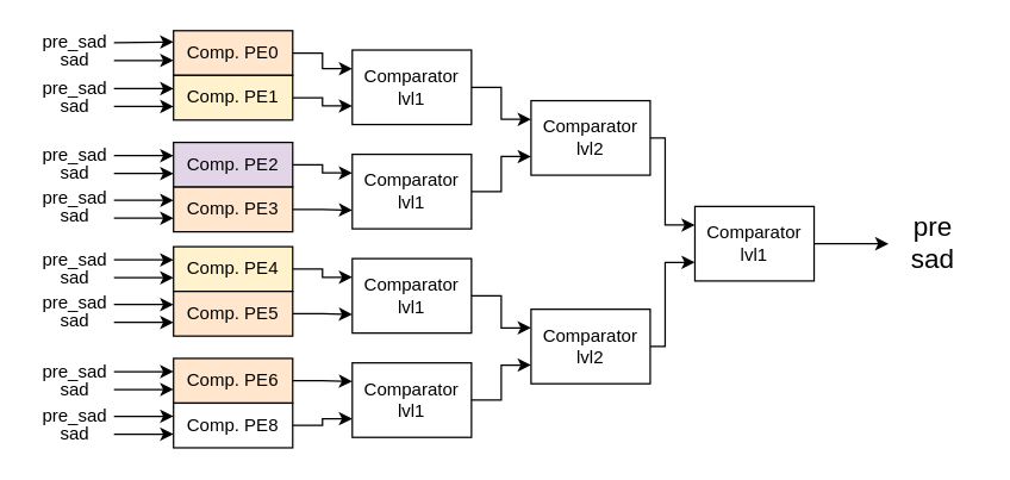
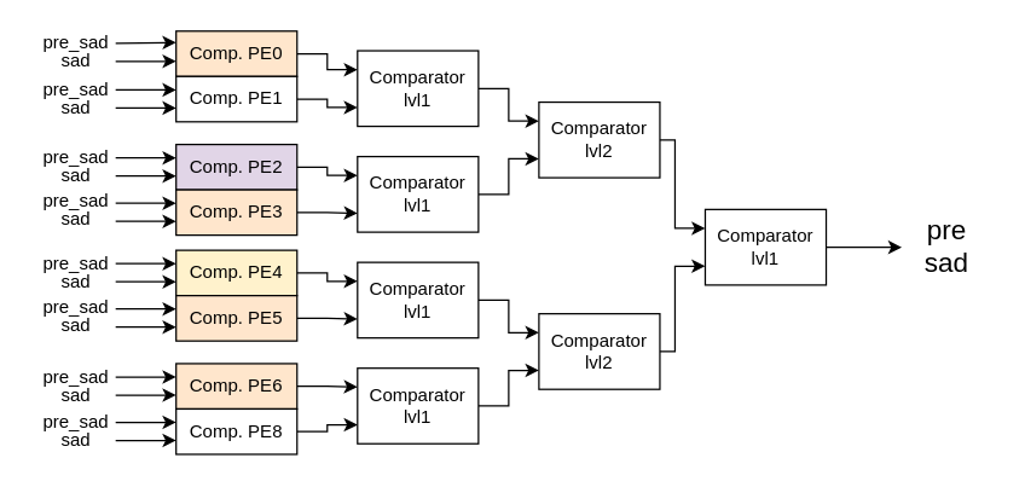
  <mxCell id="0" />
  <mxCell id="1" parent="0" />
  <mxCell id="2" style="edgeStyle=orthogonalEdgeStyle;rounded=0;orthogonalLoop=1;jettySize=auto;html=1;entryX=0;entryY=0.25;entryDx=0;entryDy=0;" edge="1" parent="1" source="3" target="11"><mxGeometry relative="1" as="geometry" /></mxCell>
  <mxCell id="3" value="Comparator&lt;div&gt;lvl1&lt;/div&gt;" style="rounded=0;whiteSpace=wrap;html=1;" vertex="1" parent="1"><mxGeometry x="236" y="33" width="80" height="50" as="geometry" /></mxCell>
  <mxCell id="4" style="edgeStyle=orthogonalEdgeStyle;rounded=0;orthogonalLoop=1;jettySize=auto;html=1;entryX=0;entryY=0.75;entryDx=0;entryDy=0;" edge="1" parent="1" source="5" target="11"><mxGeometry relative="1" as="geometry" /></mxCell>
  <mxCell id="5" value="Comparator&lt;div&gt;lvl1&lt;/div&gt;" style="rounded=0;whiteSpace=wrap;html=1;" vertex="1" parent="1"><mxGeometry x="236" y="103" width="80" height="50" as="geometry" /></mxCell>
  <mxCell id="6" style="edgeStyle=orthogonalEdgeStyle;rounded=0;orthogonalLoop=1;jettySize=auto;html=1;entryX=0;entryY=0.25;entryDx=0;entryDy=0;" edge="1" parent="1" source="7" target="13"><mxGeometry relative="1" as="geometry" /></mxCell>
  <mxCell id="7" value="Comparator&lt;div&gt;lvl1&lt;/div&gt;" style="rounded=0;whiteSpace=wrap;html=1;" vertex="1" parent="1"><mxGeometry x="236" y="173" width="80" height="50" as="geometry" /></mxCell>
  <mxCell id="8" style="edgeStyle=orthogonalEdgeStyle;rounded=0;orthogonalLoop=1;jettySize=auto;html=1;entryX=0;entryY=0.75;entryDx=0;entryDy=0;" edge="1" parent="1" source="9" target="13"><mxGeometry relative="1" as="geometry" /></mxCell>
  <mxCell id="9" value="Comparator&lt;div&gt;lvl1&lt;/div&gt;" style="rounded=0;whiteSpace=wrap;html=1;" vertex="1" parent="1"><mxGeometry x="236" y="243" width="80" height="50" as="geometry" /></mxCell>
  <mxCell id="10" style="edgeStyle=orthogonalEdgeStyle;rounded=0;orthogonalLoop=1;jettySize=auto;html=1;entryX=0;entryY=0.25;entryDx=0;entryDy=0;" edge="1" parent="1" source="11" target="15"><mxGeometry relative="1" as="geometry"><Array as="points"><mxPoint x="446" y="92" /><mxPoint x="446" y="151" /></Array></mxGeometry></mxCell>
  <mxCell id="11" value="Comparator&lt;div&gt;lvl2&lt;/div&gt;" style="rounded=0;whiteSpace=wrap;html=1;" vertex="1" parent="1"><mxGeometry x="356" y="67" width="80" height="50" as="geometry" /></mxCell>
  <mxCell id="12" style="edgeStyle=orthogonalEdgeStyle;rounded=0;orthogonalLoop=1;jettySize=auto;html=1;entryX=0;entryY=0.75;entryDx=0;entryDy=0;" edge="1" parent="1" source="13" target="15"><mxGeometry relative="1" as="geometry"><Array as="points"><mxPoint x="446" y="232" /><mxPoint x="446" y="176" /></Array></mxGeometry></mxCell>
  <mxCell id="13" value="Comparator&lt;div&gt;lvl2&lt;/div&gt;" style="rounded=0;whiteSpace=wrap;html=1;" vertex="1" parent="1"><mxGeometry x="356" y="207" width="80" height="50" as="geometry" /></mxCell>
  <mxCell id="14" style="edgeStyle=orthogonalEdgeStyle;rounded=0;orthogonalLoop=1;jettySize=auto;html=1;" edge="1" parent="1" source="15"><mxGeometry relative="1" as="geometry"><mxPoint x="596" y="163" as="targetPoint" /></mxGeometry></mxCell>
  <mxCell id="15" value="Comparator&lt;div&gt;lvl1&lt;/div&gt;" style="rounded=0;whiteSpace=wrap;html=1;" vertex="1" parent="1"><mxGeometry x="466" y="138" width="80" height="50" as="geometry" /></mxCell>
  <mxCell id="16" value="&lt;font style=&quot;font-size: 18px;&quot;&gt;pre sad&lt;/font&gt;" style="text;html=1;align=center;verticalAlign=middle;whiteSpace=wrap;rounded=0;" vertex="1" parent="1"><mxGeometry x="596" y="148" width="60" height="30" as="geometry" /></mxCell>
  <mxCell id="17" style="edgeStyle=orthogonalEdgeStyle;rounded=0;orthogonalLoop=1;jettySize=auto;html=1;entryX=0;entryY=0.25;entryDx=0;entryDy=0;" edge="1" parent="1" source="18" target="3"><mxGeometry relative="1" as="geometry" /></mxCell>
  <mxCell id="18" value="Comp. PE0" style="rounded=0;whiteSpace=wrap;html=1;fillColor=#ffe6cc;" vertex="1" parent="1"><mxGeometry x="116" y="20" width="80" height="30" as="geometry" /></mxCell>
  <mxCell id="19" style="edgeStyle=orthogonalEdgeStyle;rounded=0;orthogonalLoop=1;jettySize=auto;html=1;entryX=0;entryY=0.75;entryDx=0;entryDy=0;" edge="1" parent="1" source="20" target="3"><mxGeometry relative="1" as="geometry" /></mxCell>
- <mxCell id="20" value="Comp. PE1" style="rounded=0;whiteSpace=wrap;html=1;fillColor=#fff2cc;" vertex="1" parent="1"><mxGeometry x="116" y="50" width="80" height="30" as="geometry" /></mxCell>
+ <mxCell id="20" value="Comp. PE1" style="rounded=0;whiteSpace=wrap;html=1;" vertex="1" parent="1"><mxGeometry x="116" y="50" width="80" height="30" as="geometry" /></mxCell>
  <mxCell id="21" style="edgeStyle=orthogonalEdgeStyle;rounded=0;orthogonalLoop=1;jettySize=auto;html=1;entryX=0;entryY=0.25;entryDx=0;entryDy=0;" edge="1" parent="1" source="22" target="5"><mxGeometry relative="1" as="geometry" /></mxCell>
  <mxCell id="22" value="Comp. PE2" style="rounded=0;whiteSpace=wrap;html=1;fillColor=#e1d5e7;" vertex="1" parent="1"><mxGeometry x="116" y="95" width="80" height="30" as="geometry" /></mxCell>
  <mxCell id="23" style="edgeStyle=orthogonalEdgeStyle;rounded=0;orthogonalLoop=1;jettySize=auto;html=1;entryX=0;entryY=0.75;entryDx=0;entryDy=0;" edge="1" parent="1" source="24" target="5"><mxGeometry relative="1" as="geometry" /></mxCell>
  <mxCell id="24" value="Comp. PE3" style="rounded=0;whiteSpace=wrap;html=1;fillColor=#ffe6cc;" vertex="1" parent="1"><mxGeometry x="116" y="125" width="80" height="30" as="geometry" /></mxCell>
  <mxCell id="25" style="edgeStyle=orthogonalEdgeStyle;rounded=0;orthogonalLoop=1;jettySize=auto;html=1;entryX=0;entryY=0.25;entryDx=0;entryDy=0;" edge="1" parent="1" source="26" target="7"><mxGeometry relative="1" as="geometry" /></mxCell>
  <mxCell id="26" value="Comp. PE4" style="rounded=0;whiteSpace=wrap;html=1;fillColor=#fff2cc;" vertex="1" parent="1"><mxGeometry x="116" y="165" width="80" height="30" as="geometry" /></mxCell>
  <mxCell id="27" style="edgeStyle=orthogonalEdgeStyle;rounded=0;orthogonalLoop=1;jettySize=auto;html=1;entryX=0;entryY=0.75;entryDx=0;entryDy=0;" edge="1" parent="1" source="28" target="7"><mxGeometry relative="1" as="geometry" /></mxCell>
  <mxCell id="28" value="Comp. PE5" style="rounded=0;whiteSpace=wrap;html=1;fillColor=#ffe6cc;" vertex="1" parent="1"><mxGeometry x="116" y="195" width="80" height="30" as="geometry" /></mxCell>
  <mxCell id="29" style="edgeStyle=orthogonalEdgeStyle;rounded=0;orthogonalLoop=1;jettySize=auto;html=1;entryX=0;entryY=0.25;entryDx=0;entryDy=0;" edge="1" parent="1" source="30" target="9"><mxGeometry relative="1" as="geometry" /></mxCell>
  <mxCell id="30" value="Comp. PE6" style="rounded=0;whiteSpace=wrap;html=1;fillColor=#ffe6cc;" vertex="1" parent="1"><mxGeometry x="116" y="240" width="80" height="30" as="geometry" /></mxCell>
  <mxCell id="31" style="edgeStyle=orthogonalEdgeStyle;rounded=0;orthogonalLoop=1;jettySize=auto;html=1;entryX=0;entryY=0.75;entryDx=0;entryDy=0;" edge="1" parent="1" source="32" target="9"><mxGeometry relative="1" as="geometry" /></mxCell>
  <mxCell id="32" value="Comp. PE8" style="rounded=0;whiteSpace=wrap;html=1;" vertex="1" parent="1"><mxGeometry x="116" y="270" width="80" height="30" as="geometry" /></mxCell>
  <mxCell id="33" value="" style="endArrow=classic;html=1;rounded=0;entryX=0;entryY=0.25;entryDx=0;entryDy=0;" edge="1" parent="1" target="18"><mxGeometry width="50" height="50" relative="1" as="geometry"><mxPoint x="76" y="28" as="sourcePoint" /><mxPoint x="86" y="30" as="targetPoint" /></mxGeometry></mxCell>
  <mxCell id="34" value="" style="endArrow=classic;html=1;rounded=0;entryX=0;entryY=0.25;entryDx=0;entryDy=0;" edge="1" parent="1"><mxGeometry width="50" height="50" relative="1" as="geometry"><mxPoint x="76" y="40" as="sourcePoint" /><mxPoint x="116" y="40" as="targetPoint" /></mxGeometry></mxCell>
  <mxCell id="35" value="" style="endArrow=classic;html=1;rounded=0;entryX=0;entryY=0.25;entryDx=0;entryDy=0;" edge="1" parent="1"><mxGeometry width="50" height="50" relative="1" as="geometry"><mxPoint x="76" y="58.86" as="sourcePoint" /><mxPoint x="116" y="58.86" as="targetPoint" /></mxGeometry></mxCell>
  <mxCell id="36" value="" style="endArrow=classic;html=1;rounded=0;entryX=0;entryY=0.25;entryDx=0;entryDy=0;" edge="1" parent="1"><mxGeometry width="50" height="50" relative="1" as="geometry"><mxPoint x="76" y="70.86" as="sourcePoint" /><mxPoint x="116" y="70.86" as="targetPoint" /></mxGeometry></mxCell>
  <mxCell id="37" value="" style="endArrow=classic;html=1;rounded=0;entryX=0;entryY=0.25;entryDx=0;entryDy=0;" edge="1" parent="1"><mxGeometry width="50" height="50" relative="1" as="geometry"><mxPoint x="76" y="103.86" as="sourcePoint" /><mxPoint x="116" y="103.86" as="targetPoint" /></mxGeometry></mxCell>
  <mxCell id="38" value="" style="endArrow=classic;html=1;rounded=0;entryX=0;entryY=0.25;entryDx=0;entryDy=0;" edge="1" parent="1"><mxGeometry width="50" height="50" relative="1" as="geometry"><mxPoint x="76" y="115.86" as="sourcePoint" /><mxPoint x="116" y="115.86" as="targetPoint" /></mxGeometry></mxCell>
  <mxCell id="39" value="" style="endArrow=classic;html=1;rounded=0;entryX=0;entryY=0.25;entryDx=0;entryDy=0;" edge="1" parent="1"><mxGeometry width="50" height="50" relative="1" as="geometry"><mxPoint x="76" y="133.86" as="sourcePoint" /><mxPoint x="116" y="133.86" as="targetPoint" /></mxGeometry></mxCell>
  <mxCell id="40" value="" style="endArrow=classic;html=1;rounded=0;entryX=0;entryY=0.25;entryDx=0;entryDy=0;" edge="1" parent="1"><mxGeometry width="50" height="50" relative="1" as="geometry"><mxPoint x="76" y="145.86" as="sourcePoint" /><mxPoint x="116" y="145.86" as="targetPoint" /></mxGeometry></mxCell>
  <mxCell id="41" value="" style="endArrow=classic;html=1;rounded=0;entryX=0;entryY=0.25;entryDx=0;entryDy=0;" edge="1" parent="1"><mxGeometry width="50" height="50" relative="1" as="geometry"><mxPoint x="76" y="173.86" as="sourcePoint" /><mxPoint x="116" y="173.86" as="targetPoint" /></mxGeometry></mxCell>
  <mxCell id="42" value="" style="endArrow=classic;html=1;rounded=0;entryX=0;entryY=0.25;entryDx=0;entryDy=0;" edge="1" parent="1"><mxGeometry width="50" height="50" relative="1" as="geometry"><mxPoint x="76" y="185.86" as="sourcePoint" /><mxPoint x="116" y="185.86" as="targetPoint" /></mxGeometry></mxCell>
  <mxCell id="43" value="" style="endArrow=classic;html=1;rounded=0;entryX=0;entryY=0.25;entryDx=0;entryDy=0;" edge="1" parent="1"><mxGeometry width="50" height="50" relative="1" as="geometry"><mxPoint x="76" y="203.86" as="sourcePoint" /><mxPoint x="116" y="203.86" as="targetPoint" /></mxGeometry></mxCell>
  <mxCell id="44" value="" style="endArrow=classic;html=1;rounded=0;entryX=0;entryY=0.25;entryDx=0;entryDy=0;" edge="1" parent="1"><mxGeometry width="50" height="50" relative="1" as="geometry"><mxPoint x="76" y="215.86" as="sourcePoint" /><mxPoint x="116" y="215.86" as="targetPoint" /></mxGeometry></mxCell>
  <mxCell id="45" value="" style="endArrow=classic;html=1;rounded=0;entryX=0;entryY=0.25;entryDx=0;entryDy=0;" edge="1" parent="1"><mxGeometry width="50" height="50" relative="1" as="geometry"><mxPoint x="76" y="248.86" as="sourcePoint" /><mxPoint x="116" y="248.86" as="targetPoint" /></mxGeometry></mxCell>
  <mxCell id="46" value="" style="endArrow=classic;html=1;rounded=0;entryX=0;entryY=0.25;entryDx=0;entryDy=0;" edge="1" parent="1"><mxGeometry width="50" height="50" relative="1" as="geometry"><mxPoint x="76" y="260.86" as="sourcePoint" /><mxPoint x="116" y="260.86" as="targetPoint" /></mxGeometry></mxCell>
  <mxCell id="47" value="" style="endArrow=classic;html=1;rounded=0;entryX=0;entryY=0.25;entryDx=0;entryDy=0;" edge="1" parent="1"><mxGeometry width="50" height="50" relative="1" as="geometry"><mxPoint x="76" y="278.86" as="sourcePoint" /><mxPoint x="116" y="278.86" as="targetPoint" /></mxGeometry></mxCell>
  <mxCell id="48" value="" style="endArrow=classic;html=1;rounded=0;entryX=0;entryY=0.25;entryDx=0;entryDy=0;" edge="1" parent="1"><mxGeometry width="50" height="50" relative="1" as="geometry"><mxPoint x="76" y="290.86" as="sourcePoint" /><mxPoint x="116" y="290.86" as="targetPoint" /></mxGeometry></mxCell>
  <mxCell id="49" value="pre_sad" style="text;html=1;align=center;verticalAlign=middle;whiteSpace=wrap;rounded=0;" vertex="1" parent="1"><mxGeometry x="20" y="23" width="60" height="10" as="geometry" /></mxCell>
  <mxCell id="50" value="sad" style="text;html=1;align=center;verticalAlign=middle;whiteSpace=wrap;rounded=0;" vertex="1" parent="1"><mxGeometry x="20" y="35" width="60" height="10" as="geometry" /></mxCell>
  <mxCell id="51" value="pre_sad" style="text;html=1;align=center;verticalAlign=middle;whiteSpace=wrap;rounded=0;" vertex="1" parent="1"><mxGeometry x="20" y="54" width="60" height="10" as="geometry" /></mxCell>
  <mxCell id="52" value="sad" style="text;html=1;align=center;verticalAlign=middle;whiteSpace=wrap;rounded=0;" vertex="1" parent="1"><mxGeometry x="20" y="66" width="60" height="10" as="geometry" /></mxCell>
  <mxCell id="53" value="pre_sad" style="text;html=1;align=center;verticalAlign=middle;whiteSpace=wrap;rounded=0;" vertex="1" parent="1"><mxGeometry x="20" y="99" width="60" height="10" as="geometry" /></mxCell>
  <mxCell id="54" value="sad" style="text;html=1;align=center;verticalAlign=middle;whiteSpace=wrap;rounded=0;" vertex="1" parent="1"><mxGeometry x="20" y="111" width="60" height="10" as="geometry" /></mxCell>
  <mxCell id="55" value="pre_sad" style="text;html=1;align=center;verticalAlign=middle;whiteSpace=wrap;rounded=0;" vertex="1" parent="1"><mxGeometry x="20" y="128" width="60" height="10" as="geometry" /></mxCell>
  <mxCell id="56" value="sad" style="text;html=1;align=center;verticalAlign=middle;whiteSpace=wrap;rounded=0;" vertex="1" parent="1"><mxGeometry x="20" y="140" width="60" height="10" as="geometry" /></mxCell>
  <mxCell id="57" value="pre_sad" style="text;html=1;align=center;verticalAlign=middle;whiteSpace=wrap;rounded=0;" vertex="1" parent="1"><mxGeometry x="20" y="169" width="60" height="10" as="geometry" /></mxCell>
  <mxCell id="58" value="sad" style="text;html=1;align=center;verticalAlign=middle;whiteSpace=wrap;rounded=0;" vertex="1" parent="1"><mxGeometry x="20" y="181" width="60" height="10" as="geometry" /></mxCell>
  <mxCell id="59" value="pre_sad" style="text;html=1;align=center;verticalAlign=middle;whiteSpace=wrap;rounded=0;" vertex="1" parent="1"><mxGeometry x="20" y="198" width="60" height="10" as="geometry" /></mxCell>
  <mxCell id="60" value="sad" style="text;html=1;align=center;verticalAlign=middle;whiteSpace=wrap;rounded=0;" vertex="1" parent="1"><mxGeometry x="20" y="210" width="60" height="10" as="geometry" /></mxCell>
  <mxCell id="61" value="pre_sad" style="text;html=1;align=center;verticalAlign=middle;whiteSpace=wrap;rounded=0;" vertex="1" parent="1"><mxGeometry x="20" y="244" width="60" height="10" as="geometry" /></mxCell>
  <mxCell id="62" value="sad" style="text;html=1;align=center;verticalAlign=middle;whiteSpace=wrap;rounded=0;" vertex="1" parent="1"><mxGeometry x="20" y="256" width="60" height="10" as="geometry" /></mxCell>
  <mxCell id="63" value="pre_sad" style="text;html=1;align=center;verticalAlign=middle;whiteSpace=wrap;rounded=0;" vertex="1" parent="1"><mxGeometry x="20" y="274" width="60" height="10" as="geometry" /></mxCell>
  <mxCell id="64" value="sad" style="text;html=1;align=center;verticalAlign=middle;whiteSpace=wrap;rounded=0;" vertex="1" parent="1"><mxGeometry x="20" y="286" width="60" height="10" as="geometry" /></mxCell>
